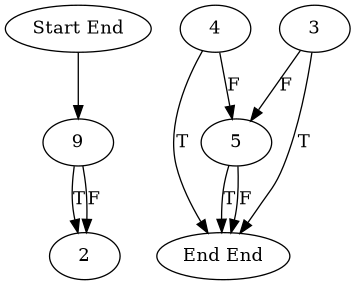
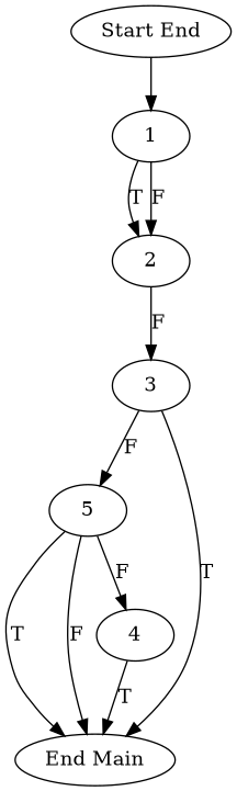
  digraph {
    n1 [label="Start End"]
-   1 [label=9]
+   1
    2
    5
-   "End Main" [label="End End"]
+   "End Main"
    4
    3
    subgraph sub_1 {
      n1
      1
      2
      5
      "End Main"
      4
      3
    }
    n1 -> 1
    1 -> 2 [label=T]
    1 -> 2 [label=F]
+   2 -> 3 [label=F]
    5 -> "End Main" [label=T]
    5 -> "End Main" [label=F]
-   4 -> 5 [label=F]
+   5 -> 4 [label=F]
    4 -> "End Main" [label=T]
    3 -> 5 [label=F]
    3 -> "End Main" [label=T]
  }
